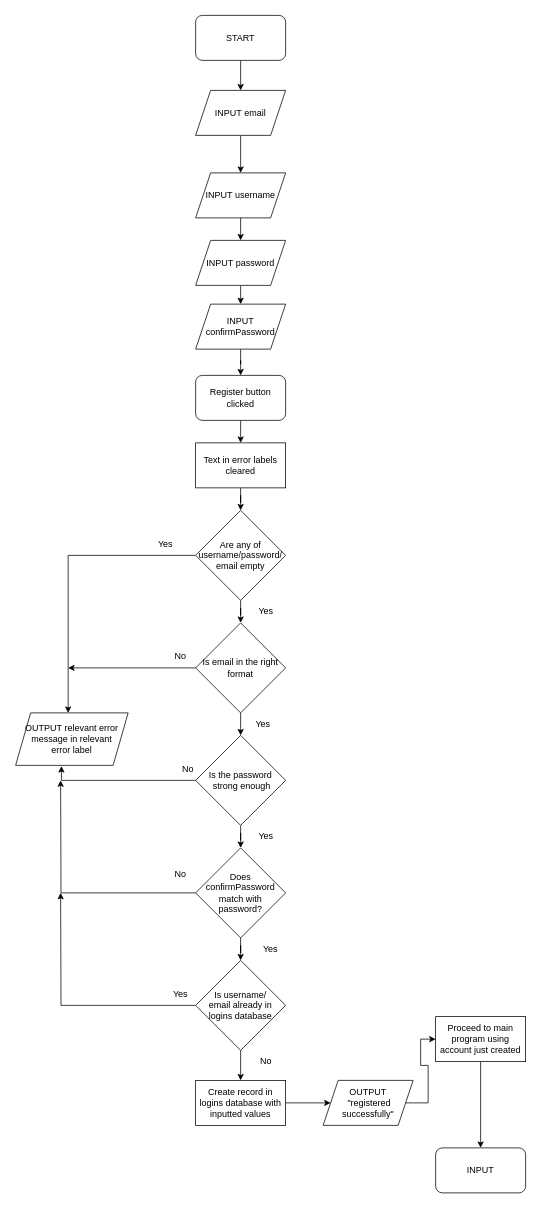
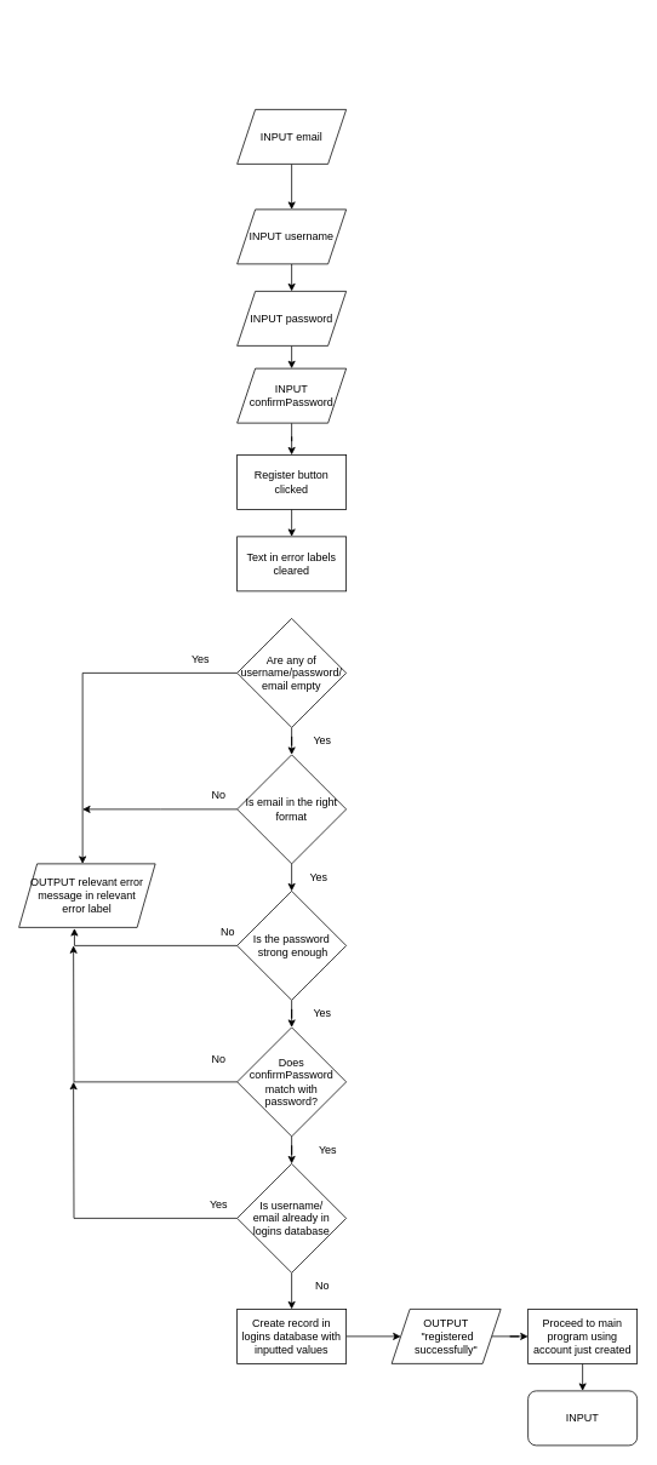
  <mxCell id="0" />
  <mxCell id="1" parent="0" />
- <mxCell id="2" style="edgeStyle=orthogonalEdgeStyle;rounded=0;orthogonalLoop=1;jettySize=auto;html=1;entryX=0.5;entryY=0;entryDx=0;entryDy=0;" edge="1" parent="1" source="3" target="5"><mxGeometry relative="1" as="geometry" /></mxCell>
- <mxCell id="3" value="START" style="rounded=1;whiteSpace=wrap;html=1;" vertex="1" parent="1"><mxGeometry x="260" y="20" width="120" height="60" as="geometry" /></mxCell>
  <mxCell id="4" style="edgeStyle=orthogonalEdgeStyle;rounded=0;orthogonalLoop=1;jettySize=auto;html=1;exitX=0.5;exitY=1;exitDx=0;exitDy=0;entryX=0.5;entryY=0;entryDx=0;entryDy=0;" edge="1" parent="1" source="5" target="8"><mxGeometry relative="1" as="geometry" /></mxCell>
  <mxCell id="5" value="INPUT email" style="shape=parallelogram;perimeter=parallelogramPerimeter;whiteSpace=wrap;html=1;fixedSize=1;" vertex="1" parent="1"><mxGeometry x="260" y="120" width="120" height="60" as="geometry" /></mxCell>
  <mxCell id="6" value="OUTPUT relevant error&lt;br&gt;message in relevant &lt;br&gt;error label" style="shape=parallelogram;perimeter=parallelogramPerimeter;whiteSpace=wrap;html=1;fixedSize=1;" vertex="1" parent="1"><mxGeometry x="20" y="950" width="150" height="70" as="geometry" /></mxCell>
  <mxCell id="7" style="edgeStyle=orthogonalEdgeStyle;rounded=0;orthogonalLoop=1;jettySize=auto;html=1;exitX=0.5;exitY=1;exitDx=0;exitDy=0;entryX=0.5;entryY=0;entryDx=0;entryDy=0;" edge="1" parent="1" source="8" target="14"><mxGeometry relative="1" as="geometry" /></mxCell>
  <mxCell id="8" value="INPUT username" style="shape=parallelogram;perimeter=parallelogramPerimeter;whiteSpace=wrap;html=1;fixedSize=1;" vertex="1" parent="1"><mxGeometry x="260" y="230" width="120" height="60" as="geometry" /></mxCell>
  <mxCell id="9" style="edgeStyle=orthogonalEdgeStyle;rounded=0;orthogonalLoop=1;jettySize=auto;html=1;" edge="1" parent="1" source="11" target="6"><mxGeometry relative="1" as="geometry"><Array as="points"><mxPoint x="90" y="740" /></Array></mxGeometry></mxCell>
  <mxCell id="10" style="edgeStyle=orthogonalEdgeStyle;rounded=0;orthogonalLoop=1;jettySize=auto;html=1;entryX=0.5;entryY=0;entryDx=0;entryDy=0;" edge="1" parent="1" source="11" target="25"><mxGeometry relative="1" as="geometry" /></mxCell>
  <mxCell id="11" value="Are any of username/password/&lt;br&gt;email empty" style="rhombus;whiteSpace=wrap;html=1;" vertex="1" parent="1"><mxGeometry x="260" y="680" width="120" height="120" as="geometry" /></mxCell>
  <mxCell id="12" value="Yes" style="text;html=1;strokeColor=none;fillColor=none;align=center;verticalAlign=middle;whiteSpace=wrap;rounded=0;" vertex="1" parent="1"><mxGeometry x="190" y="710" width="60" height="30" as="geometry" /></mxCell>
  <mxCell id="13" style="edgeStyle=orthogonalEdgeStyle;rounded=0;orthogonalLoop=1;jettySize=auto;html=1;exitX=0.5;exitY=1;exitDx=0;exitDy=0;entryX=0.5;entryY=0;entryDx=0;entryDy=0;" edge="1" parent="1" source="14" target="16"><mxGeometry relative="1" as="geometry" /></mxCell>
  <mxCell id="14" value="INPUT password" style="shape=parallelogram;perimeter=parallelogramPerimeter;whiteSpace=wrap;html=1;fixedSize=1;" vertex="1" parent="1"><mxGeometry x="260" y="320" width="120" height="60" as="geometry" /></mxCell>
  <mxCell id="15" style="edgeStyle=orthogonalEdgeStyle;rounded=0;orthogonalLoop=1;jettySize=auto;html=1;entryX=0.5;entryY=0;entryDx=0;entryDy=0;" edge="1" parent="1" source="16" target="18"><mxGeometry relative="1" as="geometry" /></mxCell>
  <mxCell id="16" value="INPUT confirmPassword" style="shape=parallelogram;perimeter=parallelogramPerimeter;whiteSpace=wrap;html=1;fixedSize=1;" vertex="1" parent="1"><mxGeometry x="260" y="405" width="120" height="60" as="geometry" /></mxCell>
  <mxCell id="17" style="edgeStyle=orthogonalEdgeStyle;rounded=0;orthogonalLoop=1;jettySize=auto;html=1;exitX=0.5;exitY=1;exitDx=0;exitDy=0;entryX=0.5;entryY=0;entryDx=0;entryDy=0;" edge="1" parent="1" source="18" target="20"><mxGeometry relative="1" as="geometry" /></mxCell>
- <mxCell id="18" value="Register button clicked" style="whiteSpace=wrap;html=1;rounded=1;" vertex="1" parent="1"><mxGeometry x="260" y="500" width="120" height="60" as="geometry" /></mxCell>
- <mxCell id="19" style="edgeStyle=orthogonalEdgeStyle;rounded=0;orthogonalLoop=1;jettySize=auto;html=1;entryX=0.5;entryY=0;entryDx=0;entryDy=0;" edge="1" parent="1" source="20" target="11"><mxGeometry relative="1" as="geometry" /></mxCell>
+ <mxCell id="18" value="Register button clicked" style="rounded=0;whiteSpace=wrap;html=1;" vertex="1" parent="1"><mxGeometry x="260" y="500" width="120" height="60" as="geometry" /></mxCell>
  <mxCell id="20" value="Text in error labels cleared" style="rounded=0;whiteSpace=wrap;html=1;" vertex="1" parent="1"><mxGeometry x="260" y="590" width="120" height="60" as="geometry" /></mxCell>
  <mxCell id="21" style="edgeStyle=orthogonalEdgeStyle;rounded=0;orthogonalLoop=1;jettySize=auto;html=1;exitX=0.5;exitY=1;exitDx=0;exitDy=0;" edge="1" parent="1" source="22" target="28"><mxGeometry relative="1" as="geometry" /></mxCell>
  <mxCell id="22" value="Is the password&lt;br&gt;&amp;nbsp;strong enough" style="rhombus;whiteSpace=wrap;html=1;" vertex="1" parent="1"><mxGeometry x="260" y="980" width="120" height="120" as="geometry" /></mxCell>
  <mxCell id="23" style="edgeStyle=orthogonalEdgeStyle;rounded=0;orthogonalLoop=1;jettySize=auto;html=1;exitX=0.5;exitY=1;exitDx=0;exitDy=0;entryX=0.5;entryY=0;entryDx=0;entryDy=0;" edge="1" parent="1" source="25" target="22"><mxGeometry relative="1" as="geometry" /></mxCell>
  <mxCell id="24" style="edgeStyle=orthogonalEdgeStyle;rounded=0;orthogonalLoop=1;jettySize=auto;html=1;exitX=0;exitY=0.5;exitDx=0;exitDy=0;" edge="1" parent="1" source="25"><mxGeometry relative="1" as="geometry"><mxPoint x="90" y="890" as="targetPoint" /></mxGeometry></mxCell>
  <mxCell id="25" value="Is email in the right format" style="rhombus;whiteSpace=wrap;html=1;" vertex="1" parent="1"><mxGeometry x="260" y="830" width="120" height="120" as="geometry" /></mxCell>
  <mxCell id="26" style="edgeStyle=orthogonalEdgeStyle;rounded=0;orthogonalLoop=1;jettySize=auto;html=1;" edge="1" parent="1" source="28"><mxGeometry relative="1" as="geometry"><mxPoint x="80" y="1040" as="targetPoint" /></mxGeometry></mxCell>
  <mxCell id="27" style="edgeStyle=orthogonalEdgeStyle;rounded=0;orthogonalLoop=1;jettySize=auto;html=1;entryX=0.5;entryY=0;entryDx=0;entryDy=0;" edge="1" parent="1" source="28" target="38"><mxGeometry relative="1" as="geometry" /></mxCell>
  <mxCell id="28" value="Does confirmPassword match with password?" style="rhombus;whiteSpace=wrap;html=1;" vertex="1" parent="1"><mxGeometry x="260" y="1130" width="120" height="120" as="geometry" /></mxCell>
  <mxCell id="29" style="edgeStyle=orthogonalEdgeStyle;rounded=0;orthogonalLoop=1;jettySize=auto;html=1;entryX=0.407;entryY=1.014;entryDx=0;entryDy=0;entryPerimeter=0;" edge="1" parent="1" source="22" target="6"><mxGeometry relative="1" as="geometry" /></mxCell>
  <mxCell id="30" value="No" style="text;html=1;align=center;verticalAlign=middle;whiteSpace=wrap;rounded=0;" vertex="1" parent="1"><mxGeometry x="210" y="860" width="60" height="30" as="geometry" /></mxCell>
  <mxCell id="31" value="No" style="text;html=1;align=center;verticalAlign=middle;whiteSpace=wrap;rounded=0;" vertex="1" parent="1"><mxGeometry x="210" y="1150" width="60" height="30" as="geometry" /></mxCell>
  <mxCell id="32" value="No" style="text;html=1;align=center;verticalAlign=middle;whiteSpace=wrap;rounded=0;" vertex="1" parent="1"><mxGeometry x="220" y="1010" width="60" height="30" as="geometry" /></mxCell>
  <mxCell id="33" value="Yes" style="text;html=1;strokeColor=none;fillColor=none;align=center;verticalAlign=middle;whiteSpace=wrap;rounded=0;" vertex="1" parent="1"><mxGeometry x="324" y="800" width="60" height="30" as="geometry" /></mxCell>
  <mxCell id="34" value="Yes" style="text;html=1;strokeColor=none;fillColor=none;align=center;verticalAlign=middle;whiteSpace=wrap;rounded=0;" vertex="1" parent="1"><mxGeometry x="324" y="1100" width="60" height="30" as="geometry" /></mxCell>
  <mxCell id="35" value="Yes" style="text;html=1;strokeColor=none;fillColor=none;align=center;verticalAlign=middle;whiteSpace=wrap;rounded=0;" vertex="1" parent="1"><mxGeometry x="320" y="950" width="60" height="30" as="geometry" /></mxCell>
  <mxCell id="36" style="edgeStyle=orthogonalEdgeStyle;rounded=0;orthogonalLoop=1;jettySize=auto;html=1;" edge="1" parent="1" source="38"><mxGeometry relative="1" as="geometry"><mxPoint x="80" y="1190" as="targetPoint" /></mxGeometry></mxCell>
  <mxCell id="37" style="edgeStyle=orthogonalEdgeStyle;rounded=0;orthogonalLoop=1;jettySize=auto;html=1;entryX=0.5;entryY=0;entryDx=0;entryDy=0;" edge="1" parent="1" source="38" target="41"><mxGeometry relative="1" as="geometry" /></mxCell>
  <mxCell id="38" value="Is username/&lt;br&gt;email already in logins database" style="rhombus;whiteSpace=wrap;html=1;" vertex="1" parent="1"><mxGeometry x="260" y="1280" width="120" height="120" as="geometry" /></mxCell>
  <mxCell id="39" value="Yes" style="text;html=1;align=center;verticalAlign=middle;whiteSpace=wrap;rounded=0;" vertex="1" parent="1"><mxGeometry x="210" y="1310" width="60" height="30" as="geometry" /></mxCell>
  <mxCell id="40" style="edgeStyle=orthogonalEdgeStyle;rounded=0;orthogonalLoop=1;jettySize=auto;html=1;entryX=0;entryY=0.5;entryDx=0;entryDy=0;" edge="1" parent="1" source="41" target="43"><mxGeometry relative="1" as="geometry" /></mxCell>
  <mxCell id="41" value="Create record in logins database with inputted values" style="rounded=0;whiteSpace=wrap;html=1;" vertex="1" parent="1"><mxGeometry x="260" y="1440" width="120" height="60" as="geometry" /></mxCell>
  <mxCell id="42" style="edgeStyle=orthogonalEdgeStyle;rounded=0;orthogonalLoop=1;jettySize=auto;html=1;exitX=1;exitY=0.5;exitDx=0;exitDy=0;entryX=0;entryY=0.5;entryDx=0;entryDy=0;" edge="1" parent="1" source="43" target="45"><mxGeometry relative="1" as="geometry" /></mxCell>
  <mxCell id="43" value="OUTPUT&lt;br&gt;&amp;nbsp;&quot;registered successfully&quot;" style="shape=parallelogram;perimeter=parallelogramPerimeter;whiteSpace=wrap;html=1;fixedSize=1;" vertex="1" parent="1"><mxGeometry x="430" y="1440" width="120" height="60" as="geometry" /></mxCell>
  <mxCell id="44" style="edgeStyle=orthogonalEdgeStyle;rounded=0;orthogonalLoop=1;jettySize=auto;html=1;exitX=0.5;exitY=1;exitDx=0;exitDy=0;entryX=0.5;entryY=0;entryDx=0;entryDy=0;" edge="1" parent="1" source="45" target="46"><mxGeometry relative="1" as="geometry" /></mxCell>
- <mxCell id="45" value="Proceed to main program using account just created" style="rounded=0;whiteSpace=wrap;html=1;" vertex="1" parent="1"><mxGeometry x="580" y="1355" width="120" height="60" as="geometry" /></mxCell>
+ <mxCell id="45" value="Proceed to main program using account just created" style="rounded=0;whiteSpace=wrap;html=1;" vertex="1" parent="1"><mxGeometry x="580" y="1440" width="120" height="60" as="geometry" /></mxCell>
  <mxCell id="46" value="INPUT" style="rounded=1;whiteSpace=wrap;html=1;" vertex="1" parent="1"><mxGeometry x="580" y="1530" width="120" height="60" as="geometry" /></mxCell>
  <mxCell id="47" value="Yes" style="text;html=1;align=center;verticalAlign=middle;whiteSpace=wrap;rounded=0;" vertex="1" parent="1"><mxGeometry x="330" y="1250" width="60" height="30" as="geometry" /></mxCell>
  <mxCell id="48" value="No" style="text;html=1;align=center;verticalAlign=middle;whiteSpace=wrap;rounded=0;" vertex="1" parent="1"><mxGeometry x="324" y="1400" width="60" height="30" as="geometry" /></mxCell>
